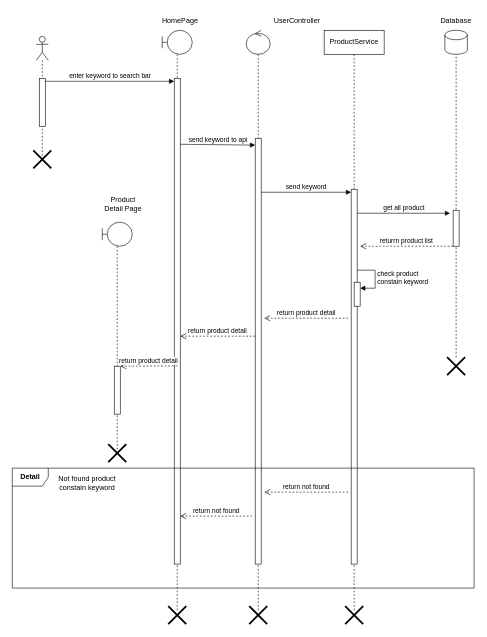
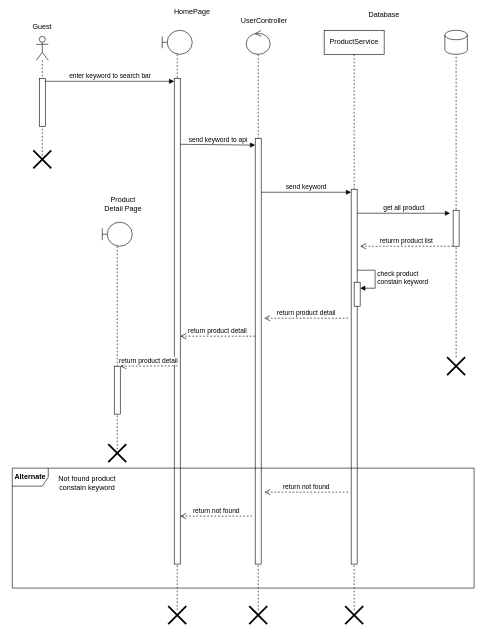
  <mxCell id="0" />
  <mxCell id="1" parent="0" />
  <mxCell id="2" value="" style="shape=umlLifeline;perimeter=lifelinePerimeter;whiteSpace=wrap;html=1;container=1;dropTarget=0;collapsible=0;recursiveResize=0;outlineConnect=0;portConstraint=eastwest;newEdgeStyle={&quot;curved&quot;:0,&quot;rounded&quot;:0};participant=umlActor;" parent="1" vertex="1"><mxGeometry x="60" y="60" width="20" height="200" as="geometry" /></mxCell>
  <mxCell id="3" value="" style="html=1;points=[[0,0,0,0,5],[0,1,0,0,-5],[1,0,0,0,5],[1,1,0,0,-5]];perimeter=orthogonalPerimeter;outlineConnect=0;targetShapes=umlLifeline;portConstraint=eastwest;newEdgeStyle={&quot;curved&quot;:0,&quot;rounded&quot;:0};" parent="2" vertex="1"><mxGeometry x="5" y="70" width="10" height="80" as="geometry" /></mxCell>
+ <mxCell id="4" value="Guest" style="text;html=1;strokeColor=none;fillColor=none;align=center;verticalAlign=middle;whiteSpace=wrap;rounded=0;" parent="1" vertex="1"><mxGeometry x="40" y="30" width="60" height="30" as="geometry" /></mxCell>
  <mxCell id="5" value="" style="shape=umlLifeline;perimeter=lifelinePerimeter;whiteSpace=wrap;html=1;container=1;dropTarget=0;collapsible=0;recursiveResize=0;outlineConnect=0;portConstraint=eastwest;newEdgeStyle={&quot;curved&quot;:0,&quot;rounded&quot;:0};participant=umlBoundary;" parent="1" vertex="1"><mxGeometry x="270" y="50" width="50" height="970" as="geometry" /></mxCell>
  <mxCell id="6" value="" style="html=1;points=[[0,0,0,0,5],[0,1,0,0,-5],[1,0,0,0,5],[1,1,0,0,-5]];perimeter=orthogonalPerimeter;outlineConnect=0;targetShapes=umlLifeline;portConstraint=eastwest;newEdgeStyle={&quot;curved&quot;:0,&quot;rounded&quot;:0};" parent="5" vertex="1"><mxGeometry x="20" y="80" width="10" height="810" as="geometry" /></mxCell>
- <mxCell id="7" value="HomePage" style="text;html=1;strokeColor=none;fillColor=none;align=center;verticalAlign=middle;whiteSpace=wrap;rounded=0;" parent="1" vertex="1"><mxGeometry x="270" y="20" width="60" height="30" as="geometry" /></mxCell>
+ <mxCell id="7" value="HomePage" style="text;html=1;strokeColor=none;fillColor=none;align=center;verticalAlign=middle;whiteSpace=wrap;rounded=0;" parent="1" vertex="1"><mxGeometry x="290" y="5" width="60" height="30" as="geometry" /></mxCell>
  <mxCell id="8" value="enter keyword to search bar" style="html=1;verticalAlign=bottom;startArrow=none;endArrow=block;startSize=8;curved=0;rounded=0;entryX=0;entryY=0;entryDx=0;entryDy=5;startFill=0;" parent="1" source="3" target="6" edge="1"><mxGeometry relative="1" as="geometry"><mxPoint x="80" y="145" as="sourcePoint" /></mxGeometry></mxCell>
  <mxCell id="9" value="send keyword to api" style="html=1;verticalAlign=bottom;startArrow=none;endArrow=block;startSize=8;curved=0;rounded=0;entryX=0;entryY=0.063;entryDx=0;entryDy=0;entryPerimeter=0;startFill=0;" parent="1" edge="1"><mxGeometry relative="1" as="geometry"><mxPoint x="300" y="240" as="sourcePoint" /><mxPoint x="425" y="241.42" as="targetPoint" /></mxGeometry></mxCell>
  <mxCell id="10" value="" style="shape=umlLifeline;perimeter=lifelinePerimeter;whiteSpace=wrap;html=1;container=1;dropTarget=0;collapsible=0;recursiveResize=0;outlineConnect=0;portConstraint=eastwest;newEdgeStyle={&quot;curved&quot;:0,&quot;rounded&quot;:0};participant=umlControl;" parent="1" vertex="1"><mxGeometry x="410" y="50" width="40" height="970" as="geometry" /></mxCell>
  <mxCell id="11" value="" style="html=1;points=[[0,0,0,0,5],[0,1,0,0,-5],[1,0,0,0,5],[1,1,0,0,-5]];perimeter=orthogonalPerimeter;outlineConnect=0;targetShapes=umlLifeline;portConstraint=eastwest;newEdgeStyle={&quot;curved&quot;:0,&quot;rounded&quot;:0};" parent="10" vertex="1"><mxGeometry x="15" y="180" width="10" height="710" as="geometry" /></mxCell>
- <mxCell id="12" value="UserController" style="text;html=1;strokeColor=none;fillColor=none;align=center;verticalAlign=middle;whiteSpace=wrap;rounded=0;" parent="1" vertex="1"><mxGeometry x="465" y="20" width="60" height="30" as="geometry" /></mxCell>
+ <mxCell id="12" value="UserController" style="text;html=1;strokeColor=none;fillColor=none;align=center;verticalAlign=middle;whiteSpace=wrap;rounded=0;" parent="1" vertex="1"><mxGeometry x="410" y="20" width="60" height="30" as="geometry" /></mxCell>
  <mxCell id="13" value="ProductService" style="shape=umlLifeline;perimeter=lifelinePerimeter;whiteSpace=wrap;html=1;container=1;dropTarget=0;collapsible=0;recursiveResize=0;outlineConnect=0;portConstraint=eastwest;newEdgeStyle={&quot;curved&quot;:0,&quot;rounded&quot;:0};" parent="1" vertex="1"><mxGeometry x="540" y="50" width="100" height="970" as="geometry" /></mxCell>
  <mxCell id="14" value="" style="html=1;points=[[0,0,0,0,5],[0,1,0,0,-5],[1,0,0,0,5],[1,1,0,0,-5]];perimeter=orthogonalPerimeter;outlineConnect=0;targetShapes=umlLifeline;portConstraint=eastwest;newEdgeStyle={&quot;curved&quot;:0,&quot;rounded&quot;:0};" parent="13" vertex="1"><mxGeometry x="45" y="265" width="10" height="625" as="geometry" /></mxCell>
  <mxCell id="15" value="" style="html=1;points=[[0,0,0,0,5],[0,1,0,0,-5],[1,0,0,0,5],[1,1,0,0,-5]];perimeter=orthogonalPerimeter;outlineConnect=0;targetShapes=umlLifeline;portConstraint=eastwest;newEdgeStyle={&quot;curved&quot;:0,&quot;rounded&quot;:0};" parent="13" vertex="1"><mxGeometry x="50" y="420" width="10" height="40" as="geometry" /></mxCell>
  <mxCell id="16" value="check product &lt;br&gt;constain keyword" style="html=1;align=left;spacingLeft=2;endArrow=block;rounded=0;edgeStyle=orthogonalEdgeStyle;curved=0;rounded=0;" parent="13" target="15" edge="1"><mxGeometry relative="1" as="geometry"><mxPoint x="55" y="400" as="sourcePoint" /><Array as="points"><mxPoint x="85" y="430" /></Array></mxGeometry></mxCell>
  <mxCell id="17" value="send keyword" style="html=1;verticalAlign=bottom;startArrow=none;endArrow=block;startSize=8;curved=0;rounded=0;entryX=0;entryY=0;entryDx=0;entryDy=5;startFill=0;" parent="1" source="11" target="14" edge="1"><mxGeometry relative="1" as="geometry"><mxPoint x="515" y="320" as="sourcePoint" /></mxGeometry></mxCell>
  <mxCell id="18" value="get all product" style="html=1;verticalAlign=bottom;startArrow=none;endArrow=block;startSize=8;curved=0;rounded=0;startFill=0;" parent="1" source="14" edge="1"><mxGeometry relative="1" as="geometry"><mxPoint x="660" y="385" as="sourcePoint" /><mxPoint x="750" y="355" as="targetPoint" /></mxGeometry></mxCell>
  <mxCell id="19" value="" style="shape=cylinder3;whiteSpace=wrap;html=1;boundedLbl=1;backgroundOutline=1;size=7.833;" parent="1" vertex="1"><mxGeometry x="741.25" y="50" width="37.5" height="40" as="geometry" /></mxCell>
  <mxCell id="20" value="" style="endArrow=none;dashed=1;html=1;rounded=0;entryX=0.5;entryY=1;entryDx=0;entryDy=0;entryPerimeter=0;" parent="1" source="27" target="19" edge="1"><mxGeometry width="50" height="50" relative="1" as="geometry"><mxPoint x="760" y="610" as="sourcePoint" /><mxPoint x="501.25" y="10" as="targetPoint" /></mxGeometry></mxCell>
- <mxCell id="21" value="Database" style="text;html=1;strokeColor=none;fillColor=none;align=center;verticalAlign=middle;whiteSpace=wrap;rounded=0;" parent="1" vertex="1"><mxGeometry x="730" y="20" width="60" height="30" as="geometry" /></mxCell>
+ <mxCell id="21" value="Database" style="text;html=1;strokeColor=none;fillColor=none;align=center;verticalAlign=middle;whiteSpace=wrap;rounded=0;" parent="1" vertex="1"><mxGeometry x="610" y="10" width="60" height="30" as="geometry" /></mxCell>
  <mxCell id="22" value="" style="html=1;points=[[0,0,0,0,5],[0,1,0,0,-5],[1,0,0,0,5],[1,1,0,0,-5]];perimeter=orthogonalPerimeter;outlineConnect=0;targetShapes=umlLifeline;portConstraint=eastwest;newEdgeStyle={&quot;curved&quot;:0,&quot;rounded&quot;:0};" parent="1" vertex="1"><mxGeometry x="755" y="350" width="10" height="60" as="geometry" /></mxCell>
  <mxCell id="23" value="returrn product list" style="html=1;verticalAlign=bottom;endArrow=open;dashed=1;endSize=8;curved=0;rounded=0;" parent="1" edge="1"><mxGeometry relative="1" as="geometry"><mxPoint x="600" y="410" as="targetPoint" /><mxPoint x="755" y="410" as="sourcePoint" /></mxGeometry></mxCell>
  <mxCell id="24" value="return product detail" style="html=1;verticalAlign=bottom;endArrow=open;dashed=1;endSize=8;curved=0;rounded=0;" parent="1" edge="1"><mxGeometry relative="1" as="geometry"><mxPoint x="440" y="530" as="targetPoint" /><mxPoint x="580" y="530" as="sourcePoint" /></mxGeometry></mxCell>
  <mxCell id="25" value="return product detail" style="html=1;verticalAlign=bottom;endArrow=open;dashed=1;endSize=8;curved=0;rounded=0;" parent="1" edge="1"><mxGeometry relative="1" as="geometry"><mxPoint x="300" y="560" as="targetPoint" /><mxPoint x="425" y="560" as="sourcePoint" /></mxGeometry></mxCell>
  <mxCell id="26" value="return product detail" style="html=1;verticalAlign=bottom;endArrow=open;dashed=1;endSize=8;curved=0;rounded=0;" parent="1" target="29" edge="1"><mxGeometry relative="1" as="geometry"><mxPoint x="295" y="609.52" as="sourcePoint" /><mxPoint x="170" y="609.52" as="targetPoint" /></mxGeometry></mxCell>
  <mxCell id="27" value="" style="shape=umlDestroy;whiteSpace=wrap;html=1;strokeWidth=3;targetShapes=umlLifeline;" parent="1" vertex="1"><mxGeometry x="745" y="595" width="30" height="30" as="geometry" /></mxCell>
  <mxCell id="28" value="" style="shape=umlLifeline;perimeter=lifelinePerimeter;whiteSpace=wrap;html=1;container=1;dropTarget=0;collapsible=0;recursiveResize=0;outlineConnect=0;portConstraint=eastwest;newEdgeStyle={&quot;curved&quot;:0,&quot;rounded&quot;:0};participant=umlBoundary;" parent="1" vertex="1"><mxGeometry x="170" y="370" width="50" height="380" as="geometry" /></mxCell>
  <mxCell id="29" value="" style="html=1;points=[[0,0,0,0,5],[0,1,0,0,-5],[1,0,0,0,5],[1,1,0,0,-5]];perimeter=orthogonalPerimeter;outlineConnect=0;targetShapes=umlLifeline;portConstraint=eastwest;newEdgeStyle={&quot;curved&quot;:0,&quot;rounded&quot;:0};" parent="28" vertex="1"><mxGeometry x="20" y="240" width="10" height="80" as="geometry" /></mxCell>
  <mxCell id="30" value="" style="shape=umlDestroy;whiteSpace=wrap;html=1;strokeWidth=3;targetShapes=umlLifeline;" parent="28" vertex="1"><mxGeometry x="10" y="370" width="30" height="30" as="geometry" /></mxCell>
  <mxCell id="31" value="Product Detail Page" style="text;html=1;strokeColor=none;fillColor=none;align=center;verticalAlign=middle;whiteSpace=wrap;rounded=0;" parent="1" vertex="1"><mxGeometry x="170" y="325" width="70" height="30" as="geometry" /></mxCell>
  <mxCell id="32" value="return not found" style="html=1;verticalAlign=bottom;endArrow=open;dashed=1;endSize=8;curved=0;rounded=0;" parent="1" edge="1"><mxGeometry relative="1" as="geometry"><mxPoint x="440" y="820" as="targetPoint" /><mxPoint x="580" y="820" as="sourcePoint" /></mxGeometry></mxCell>
  <mxCell id="33" value="return not found" style="html=1;verticalAlign=bottom;endArrow=open;dashed=1;endSize=8;curved=0;rounded=0;" parent="1" edge="1"><mxGeometry relative="1" as="geometry"><mxPoint x="300" y="860" as="targetPoint" /><mxPoint x="420" y="860" as="sourcePoint" /></mxGeometry></mxCell>
  <mxCell id="34" value="" style="shape=umlDestroy;whiteSpace=wrap;html=1;strokeWidth=3;targetShapes=umlLifeline;" parent="1" vertex="1"><mxGeometry x="575" y="1010" width="30" height="30" as="geometry" /></mxCell>
  <mxCell id="35" value="" style="shape=umlDestroy;whiteSpace=wrap;html=1;strokeWidth=3;targetShapes=umlLifeline;" parent="1" vertex="1"><mxGeometry x="415" y="1010" width="30" height="30" as="geometry" /></mxCell>
  <mxCell id="36" value="" style="shape=umlDestroy;whiteSpace=wrap;html=1;strokeWidth=3;targetShapes=umlLifeline;" parent="1" vertex="1"><mxGeometry x="280" y="1010" width="30" height="30" as="geometry" /></mxCell>
  <mxCell id="37" value="" style="shape=umlDestroy;whiteSpace=wrap;html=1;strokeWidth=3;targetShapes=umlLifeline;" parent="1" vertex="1"><mxGeometry x="55" y="250" width="30" height="30" as="geometry" /></mxCell>
- <mxCell id="38" value="&lt;b&gt;Detail&lt;/b&gt;" style="shape=umlFrame;whiteSpace=wrap;html=1;pointerEvents=0;" parent="1" vertex="1"><mxGeometry x="20" y="780" width="770" height="200" as="geometry" /></mxCell>
+ <mxCell id="38" value="&lt;b&gt;Alternate&lt;/b&gt;" style="shape=umlFrame;whiteSpace=wrap;html=1;pointerEvents=0;" parent="1" vertex="1"><mxGeometry x="20" y="780" width="770" height="200" as="geometry" /></mxCell>
  <mxCell id="39" value="Not found product constain keyword" style="text;html=1;strokeColor=none;fillColor=none;align=center;verticalAlign=middle;whiteSpace=wrap;rounded=0;" parent="1" vertex="1"><mxGeometry x="85" y="790" width="120" height="30" as="geometry" /></mxCell>
